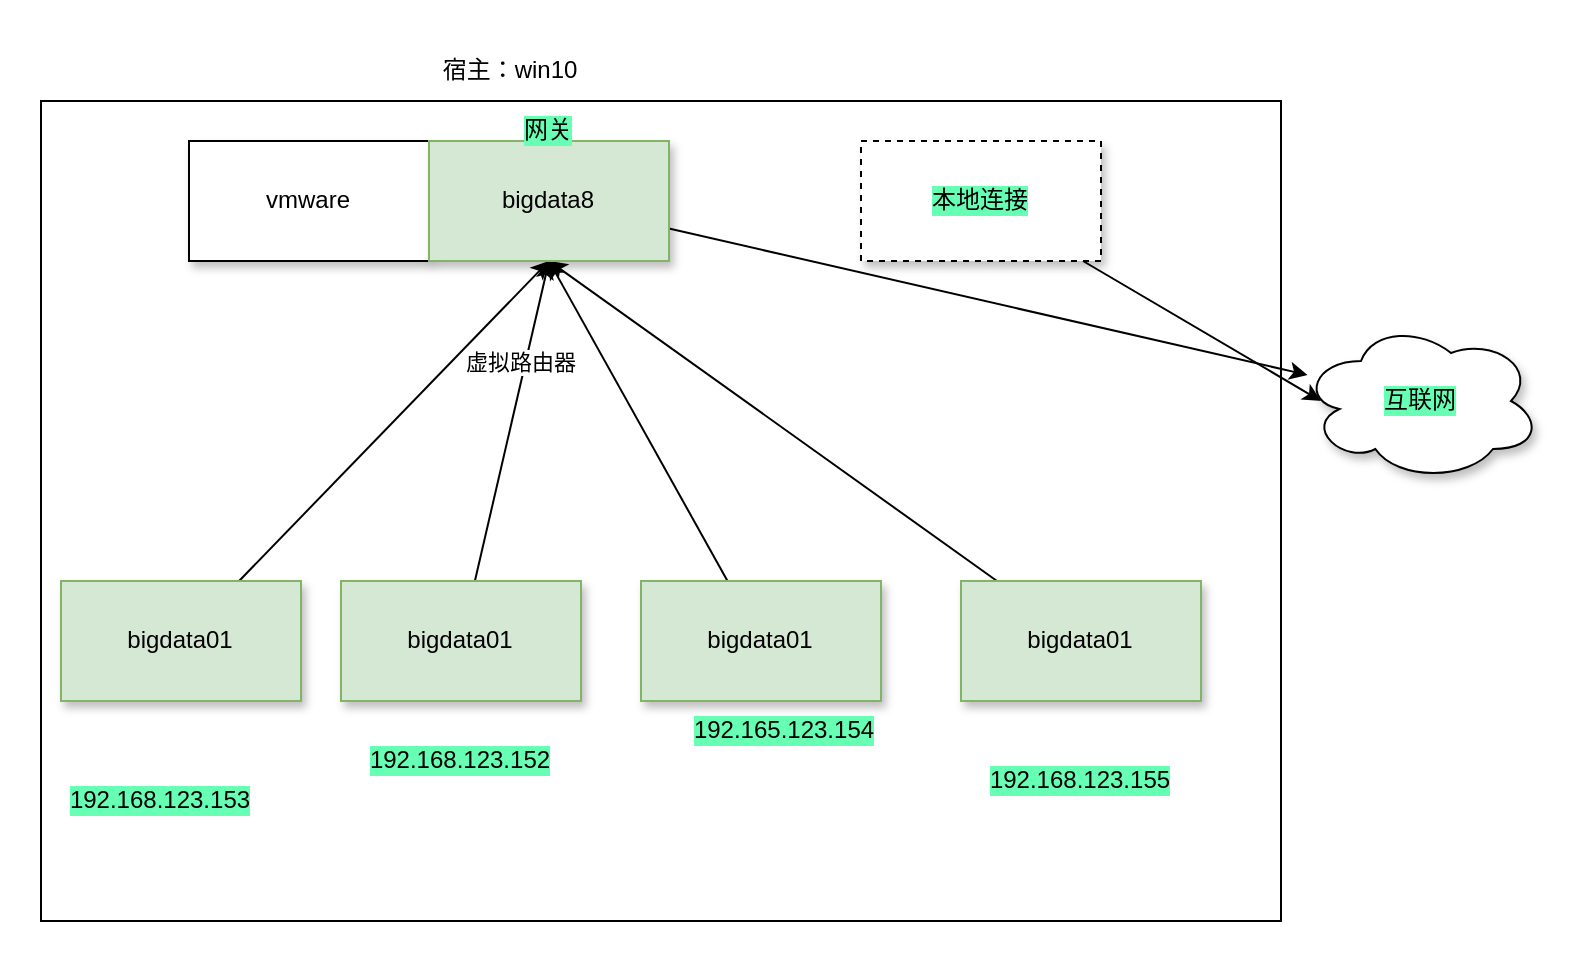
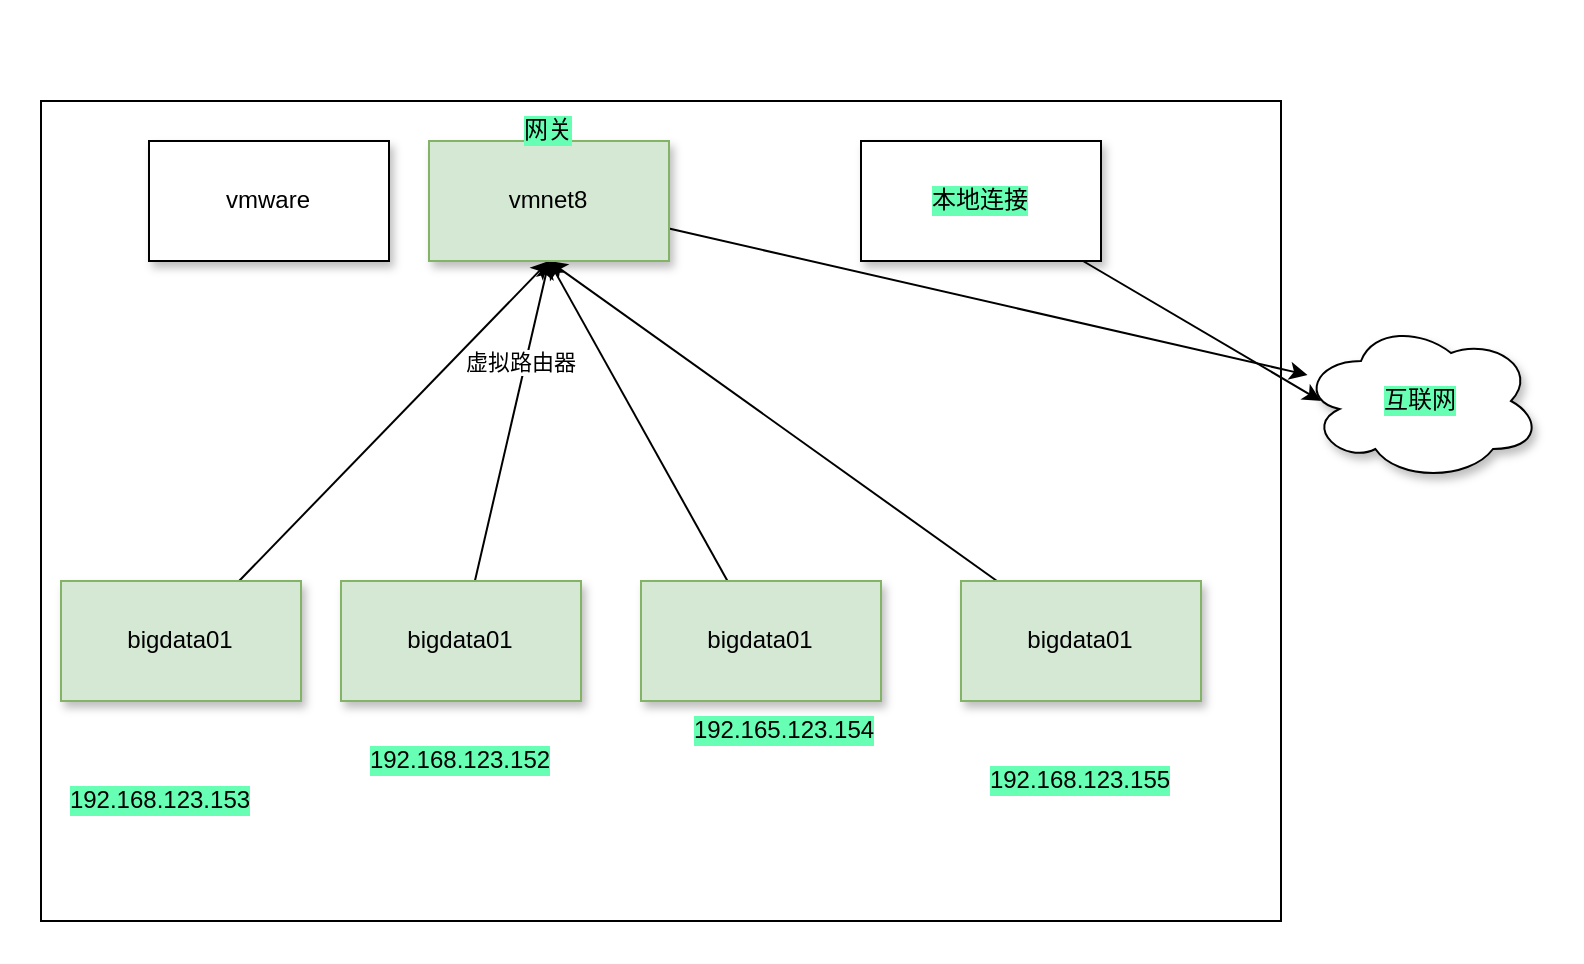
  <mxCell id="0" />
  <mxCell id="1" parent="0" />
  <mxCell id="2" value="" style="rounded=0;whiteSpace=wrap;html=1;" vertex="1" parent="1"><mxGeometry x="20" y="50" width="620" height="410" as="geometry" /></mxCell>
- <mxCell id="3" value="宿主：win10" style="text;html=1;strokeColor=none;fillColor=none;align=center;verticalAlign=middle;whiteSpace=wrap;rounded=0;shadow=1;" vertex="1" parent="1"><mxGeometry x="200" y="20" width="110" height="30" as="geometry" /></mxCell>
- <mxCell id="4" value="vmware" style="rounded=0;whiteSpace=wrap;html=1;shadow=1;" vertex="1" parent="1"><mxGeometry x="94" y="70" width="120" height="60" as="geometry" /></mxCell>
+ <mxCell id="4" value="vmware" style="rounded=0;whiteSpace=wrap;html=1;shadow=1;" vertex="1" parent="1"><mxGeometry x="74" y="70" width="120" height="60" as="geometry" /></mxCell>
  <mxCell id="5" style="edgeStyle=none;rounded=0;orthogonalLoop=1;jettySize=auto;html=1;entryX=0.5;entryY=1;entryDx=0;entryDy=0;" edge="1" parent="1" source="6" target="15"><mxGeometry relative="1" as="geometry" /></mxCell>
  <mxCell id="6" value="bigdata01" style="rounded=0;whiteSpace=wrap;html=1;shadow=1;fillColor=#d5e8d4;strokeColor=#82b366;" vertex="1" parent="1"><mxGeometry x="30" y="290" width="120" height="60" as="geometry" /></mxCell>
  <mxCell id="7" style="edgeStyle=none;rounded=0;orthogonalLoop=1;jettySize=auto;html=1;entryX=0.5;entryY=1;entryDx=0;entryDy=0;" edge="1" parent="1" source="9" target="15"><mxGeometry relative="1" as="geometry" /></mxCell>
  <mxCell id="8" value="虚拟路由器" style="edgeLabel;html=1;align=center;verticalAlign=middle;resizable=0;points=[];" vertex="1" connectable="0" parent="7"><mxGeometry x="0.36" y="3" relative="1" as="geometry"><mxPoint as="offset" /></mxGeometry></mxCell>
  <mxCell id="9" value="bigdata01" style="rounded=0;whiteSpace=wrap;html=1;shadow=1;fillColor=#d5e8d4;strokeColor=#82b366;" vertex="1" parent="1"><mxGeometry x="170" y="290" width="120" height="60" as="geometry" /></mxCell>
  <mxCell id="10" style="edgeStyle=none;rounded=0;orthogonalLoop=1;jettySize=auto;html=1;entryX=0.5;entryY=1;entryDx=0;entryDy=0;" edge="1" parent="1" source="11" target="15"><mxGeometry relative="1" as="geometry" /></mxCell>
  <mxCell id="11" value="bigdata01" style="rounded=0;whiteSpace=wrap;html=1;shadow=1;fillColor=#d5e8d4;strokeColor=#82b366;" vertex="1" parent="1"><mxGeometry x="320" y="290" width="120" height="60" as="geometry" /></mxCell>
  <mxCell id="12" style="edgeStyle=none;rounded=0;orthogonalLoop=1;jettySize=auto;html=1;entryX=0.5;entryY=1;entryDx=0;entryDy=0;" edge="1" parent="1" source="13" target="15"><mxGeometry relative="1" as="geometry" /></mxCell>
  <mxCell id="13" value="bigdata01" style="rounded=0;whiteSpace=wrap;html=1;shadow=1;fillColor=#d5e8d4;strokeColor=#82b366;" vertex="1" parent="1"><mxGeometry x="480" y="290" width="120" height="60" as="geometry" /></mxCell>
  <mxCell id="14" style="edgeStyle=none;rounded=0;orthogonalLoop=1;jettySize=auto;html=1;" edge="1" parent="1" source="15" target="19"><mxGeometry relative="1" as="geometry" /></mxCell>
- <mxCell id="15" value="bigdata8" style="rounded=0;whiteSpace=wrap;html=1;shadow=1;fillColor=#d5e8d4;strokeColor=#82b366;" vertex="1" parent="1"><mxGeometry x="214" y="70" width="120" height="60" as="geometry" /></mxCell>
+ <mxCell id="15" value="vmnet8" style="rounded=0;whiteSpace=wrap;html=1;shadow=1;fillColor=#d5e8d4;strokeColor=#82b366;" vertex="1" parent="1"><mxGeometry x="214" y="70" width="120" height="60" as="geometry" /></mxCell>
  <mxCell id="16" style="edgeStyle=none;rounded=0;orthogonalLoop=1;jettySize=auto;html=1;exitX=1;exitY=0.5;exitDx=0;exitDy=0;" edge="1" parent="1" source="15" target="15"><mxGeometry relative="1" as="geometry" /></mxCell>
  <mxCell id="17" style="edgeStyle=none;rounded=0;orthogonalLoop=1;jettySize=auto;html=1;" edge="1" parent="1" source="18"><mxGeometry relative="1" as="geometry"><mxPoint x="660" y="200" as="targetPoint" /></mxGeometry></mxCell>
- <mxCell id="18" value="本地连接" style="rounded=0;whiteSpace=wrap;html=1;shadow=1;labelBackgroundColor=#66FFB3;dashed=1;" vertex="1" parent="1"><mxGeometry x="430" y="70" width="120" height="60" as="geometry" /></mxCell>
+ <mxCell id="18" value="本地连接" style="rounded=0;whiteSpace=wrap;html=1;shadow=1;labelBackgroundColor=#66FFB3;" vertex="1" parent="1"><mxGeometry x="430" y="70" width="120" height="60" as="geometry" /></mxCell>
  <mxCell id="19" value="互联网" style="ellipse;shape=cloud;whiteSpace=wrap;html=1;shadow=1;labelBackgroundColor=#66FFB3;" vertex="1" parent="1"><mxGeometry x="650" y="160" width="120" height="80" as="geometry" /></mxCell>
  <mxCell id="20" value="网关" style="text;html=1;strokeColor=none;fillColor=none;align=center;verticalAlign=middle;whiteSpace=wrap;rounded=0;shadow=1;labelBackgroundColor=#66FFB3;" vertex="1" parent="1"><mxGeometry x="244" y="50" width="60" height="30" as="geometry" /></mxCell>
  <mxCell id="21" value="192.168.123.153&lt;br&gt;" style="text;html=1;strokeColor=none;fillColor=none;align=center;verticalAlign=middle;whiteSpace=wrap;rounded=0;shadow=1;labelBackgroundColor=#66FFB3;" vertex="1" parent="1"><mxGeometry x="50" y="385" width="60" height="30" as="geometry" /></mxCell>
  <mxCell id="22" value="192.168.123.152" style="text;html=1;strokeColor=none;fillColor=none;align=center;verticalAlign=middle;whiteSpace=wrap;rounded=0;shadow=1;labelBackgroundColor=#66FFB3;" vertex="1" parent="1"><mxGeometry x="200" y="365" width="60" height="30" as="geometry" /></mxCell>
  <mxCell id="23" value="192.165.123.154" style="text;html=1;strokeColor=none;fillColor=none;align=center;verticalAlign=middle;whiteSpace=wrap;rounded=0;shadow=1;labelBackgroundColor=#66FFB3;" vertex="1" parent="1"><mxGeometry x="362" y="350" width="60" height="30" as="geometry" /></mxCell>
  <mxCell id="24" value="192.168.123.155" style="text;html=1;strokeColor=none;fillColor=none;align=center;verticalAlign=middle;whiteSpace=wrap;rounded=0;shadow=1;labelBackgroundColor=#66FFB3;" vertex="1" parent="1"><mxGeometry x="510" y="375" width="60" height="30" as="geometry" /></mxCell>
